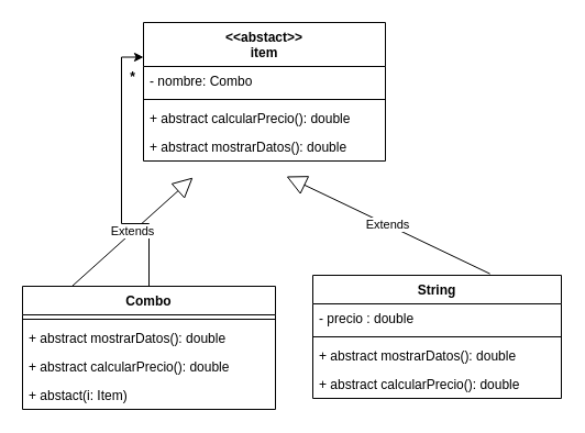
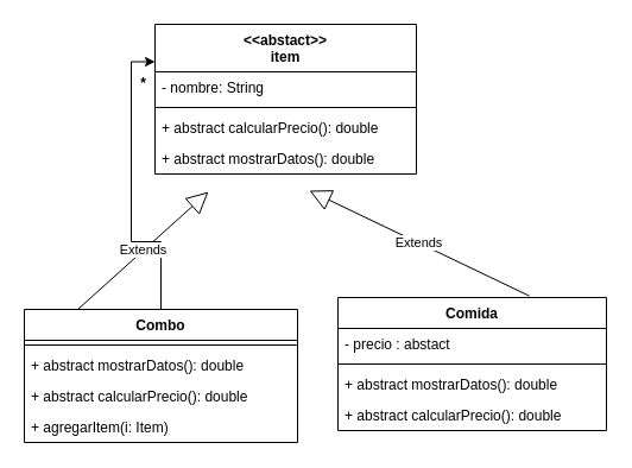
  <mxCell id="0" />
  <mxCell id="1" parent="0" />
  <mxCell id="2" style="edgeStyle=orthogonalEdgeStyle;rounded=0;orthogonalLoop=1;jettySize=auto;html=1;entryX=0;entryY=0.25;entryDx=0;entryDy=0;" edge="1" parent="1" source="3" target="13"><mxGeometry relative="1" as="geometry" /></mxCell>
  <mxCell id="3" value="Combo" style="swimlane;fontStyle=1;align=center;verticalAlign=top;childLayout=stackLayout;horizontal=1;startSize=26;horizontalStack=0;resizeParent=1;resizeParentMax=0;resizeLast=0;collapsible=1;marginBottom=0;" vertex="1" parent="1"><mxGeometry x="20" y="260" width="230" height="112" as="geometry" /></mxCell>
  <mxCell id="4" value="" style="line;strokeWidth=1;fillColor=none;align=left;verticalAlign=middle;spacingTop=-1;spacingLeft=3;spacingRight=3;rotatable=0;labelPosition=right;points=[];portConstraint=eastwest;" vertex="1" parent="3"><mxGeometry y="26" width="230" height="8" as="geometry" /></mxCell>
  <mxCell id="5" value="+ abstract mostrarDatos(): double" style="text;strokeColor=none;fillColor=none;align=left;verticalAlign=top;spacingLeft=4;spacingRight=4;overflow=hidden;rotatable=0;points=[[0,0.5],[1,0.5]];portConstraint=eastwest;" vertex="1" parent="3"><mxGeometry y="34" width="230" height="26" as="geometry" /></mxCell>
  <mxCell id="6" value="+ abstract calcularPrecio(): double" style="text;strokeColor=none;fillColor=none;align=left;verticalAlign=top;spacingLeft=4;spacingRight=4;overflow=hidden;rotatable=0;points=[[0,0.5],[1,0.5]];portConstraint=eastwest;" vertex="1" parent="3"><mxGeometry y="60" width="230" height="26" as="geometry" /></mxCell>
- <mxCell id="7" value="+ abstact(i: Item)" style="text;strokeColor=none;fillColor=none;align=left;verticalAlign=top;spacingLeft=4;spacingRight=4;overflow=hidden;rotatable=0;points=[[0,0.5],[1,0.5]];portConstraint=eastwest;" vertex="1" parent="3"><mxGeometry y="86" width="230" height="26" as="geometry" /></mxCell>
- <mxCell id="8" value="String" style="swimlane;fontStyle=1;align=center;verticalAlign=top;childLayout=stackLayout;horizontal=1;startSize=26;horizontalStack=0;resizeParent=1;resizeParentMax=0;resizeLast=0;collapsible=1;marginBottom=0;" vertex="1" parent="1"><mxGeometry x="284" y="250" width="226" height="112" as="geometry" /></mxCell>
- <mxCell id="9" value="- precio : double" style="text;strokeColor=none;fillColor=none;align=left;verticalAlign=top;spacingLeft=4;spacingRight=4;overflow=hidden;rotatable=0;points=[[0,0.5],[1,0.5]];portConstraint=eastwest;" vertex="1" parent="8"><mxGeometry y="26" width="226" height="26" as="geometry" /></mxCell>
+ <mxCell id="7" value="+ agregarItem(i: Item)" style="text;strokeColor=none;fillColor=none;align=left;verticalAlign=top;spacingLeft=4;spacingRight=4;overflow=hidden;rotatable=0;points=[[0,0.5],[1,0.5]];portConstraint=eastwest;" vertex="1" parent="3"><mxGeometry y="86" width="230" height="26" as="geometry" /></mxCell>
+ <mxCell id="8" value="Comida" style="swimlane;fontStyle=1;align=center;verticalAlign=top;childLayout=stackLayout;horizontal=1;startSize=26;horizontalStack=0;resizeParent=1;resizeParentMax=0;resizeLast=0;collapsible=1;marginBottom=0;" vertex="1" parent="1"><mxGeometry x="284" y="250" width="226" height="112" as="geometry" /></mxCell>
+ <mxCell id="9" value="- precio : abstact" style="text;strokeColor=none;fillColor=none;align=left;verticalAlign=top;spacingLeft=4;spacingRight=4;overflow=hidden;rotatable=0;points=[[0,0.5],[1,0.5]];portConstraint=eastwest;" vertex="1" parent="8"><mxGeometry y="26" width="226" height="26" as="geometry" /></mxCell>
  <mxCell id="10" value="" style="line;strokeWidth=1;fillColor=none;align=left;verticalAlign=middle;spacingTop=-1;spacingLeft=3;spacingRight=3;rotatable=0;labelPosition=right;points=[];portConstraint=eastwest;" vertex="1" parent="8"><mxGeometry y="52" width="226" height="8" as="geometry" /></mxCell>
  <mxCell id="11" value="+ abstract mostrarDatos(): double" style="text;strokeColor=none;fillColor=none;align=left;verticalAlign=top;spacingLeft=4;spacingRight=4;overflow=hidden;rotatable=0;points=[[0,0.5],[1,0.5]];portConstraint=eastwest;" vertex="1" parent="8"><mxGeometry y="60" width="226" height="26" as="geometry" /></mxCell>
  <mxCell id="12" value="+ abstract calcularPrecio(): double" style="text;strokeColor=none;fillColor=none;align=left;verticalAlign=top;spacingLeft=4;spacingRight=4;overflow=hidden;rotatable=0;points=[[0,0.5],[1,0.5]];portConstraint=eastwest;" vertex="1" parent="8"><mxGeometry y="86" width="226" height="26" as="geometry" /></mxCell>
  <mxCell id="13" value="&lt;&lt;abstact&gt;&gt;&#10;item" style="swimlane;fontStyle=1;align=center;verticalAlign=top;childLayout=stackLayout;horizontal=1;startSize=40;horizontalStack=0;resizeParent=1;resizeParentMax=0;resizeLast=0;collapsible=1;marginBottom=0;" vertex="1" parent="1"><mxGeometry x="130" y="20" width="220" height="126" as="geometry" /></mxCell>
- <mxCell id="14" value="- nombre: Combo " style="text;strokeColor=none;fillColor=none;align=left;verticalAlign=top;spacingLeft=4;spacingRight=4;overflow=hidden;rotatable=0;points=[[0,0.5],[1,0.5]];portConstraint=eastwest;" vertex="1" parent="13"><mxGeometry y="40" width="220" height="26" as="geometry" /></mxCell>
+ <mxCell id="14" value="- nombre: String " style="text;strokeColor=none;fillColor=none;align=left;verticalAlign=top;spacingLeft=4;spacingRight=4;overflow=hidden;rotatable=0;points=[[0,0.5],[1,0.5]];portConstraint=eastwest;" vertex="1" parent="13"><mxGeometry y="40" width="220" height="26" as="geometry" /></mxCell>
  <mxCell id="15" value="" style="line;strokeWidth=1;fillColor=none;align=left;verticalAlign=middle;spacingTop=-1;spacingLeft=3;spacingRight=3;rotatable=0;labelPosition=right;points=[];portConstraint=eastwest;" vertex="1" parent="13"><mxGeometry y="66" width="220" height="8" as="geometry" /></mxCell>
  <mxCell id="16" value="+ abstract calcularPrecio(): double" style="text;strokeColor=none;fillColor=none;align=left;verticalAlign=top;spacingLeft=4;spacingRight=4;overflow=hidden;rotatable=0;points=[[0,0.5],[1,0.5]];portConstraint=eastwest;" vertex="1" parent="13"><mxGeometry y="74" width="220" height="26" as="geometry" /></mxCell>
  <mxCell id="17" value="+ abstract mostrarDatos(): double" style="text;strokeColor=none;fillColor=none;align=left;verticalAlign=top;spacingLeft=4;spacingRight=4;overflow=hidden;rotatable=0;points=[[0,0.5],[1,0.5]];portConstraint=eastwest;" vertex="1" parent="13"><mxGeometry y="100" width="220" height="26" as="geometry" /></mxCell>
  <mxCell id="18" value="Extends" style="endArrow=block;endSize=16;endFill=0;html=1;rounded=0;exitX=0.713;exitY=-0.012;exitDx=0;exitDy=0;exitPerimeter=0;" edge="1" parent="1" source="8"><mxGeometry width="160" relative="1" as="geometry"><mxPoint x="330" y="250" as="sourcePoint" /><mxPoint x="260" y="160" as="targetPoint" /></mxGeometry></mxCell>
  <mxCell id="19" value="Extends" style="endArrow=block;endSize=16;endFill=0;html=1;rounded=0;" edge="1" parent="1"><mxGeometry width="160" relative="1" as="geometry"><mxPoint x="65" y="260" as="sourcePoint" /><mxPoint x="175" y="161" as="targetPoint" /></mxGeometry></mxCell>
  <mxCell id="20" value="&lt;b&gt;*&lt;/b&gt;" style="text;html=1;align=center;verticalAlign=middle;resizable=0;points=[];autosize=1;strokeColor=none;fillColor=none;" vertex="1" parent="1"><mxGeometry x="110" y="60" width="20" height="20" as="geometry" /></mxCell>
